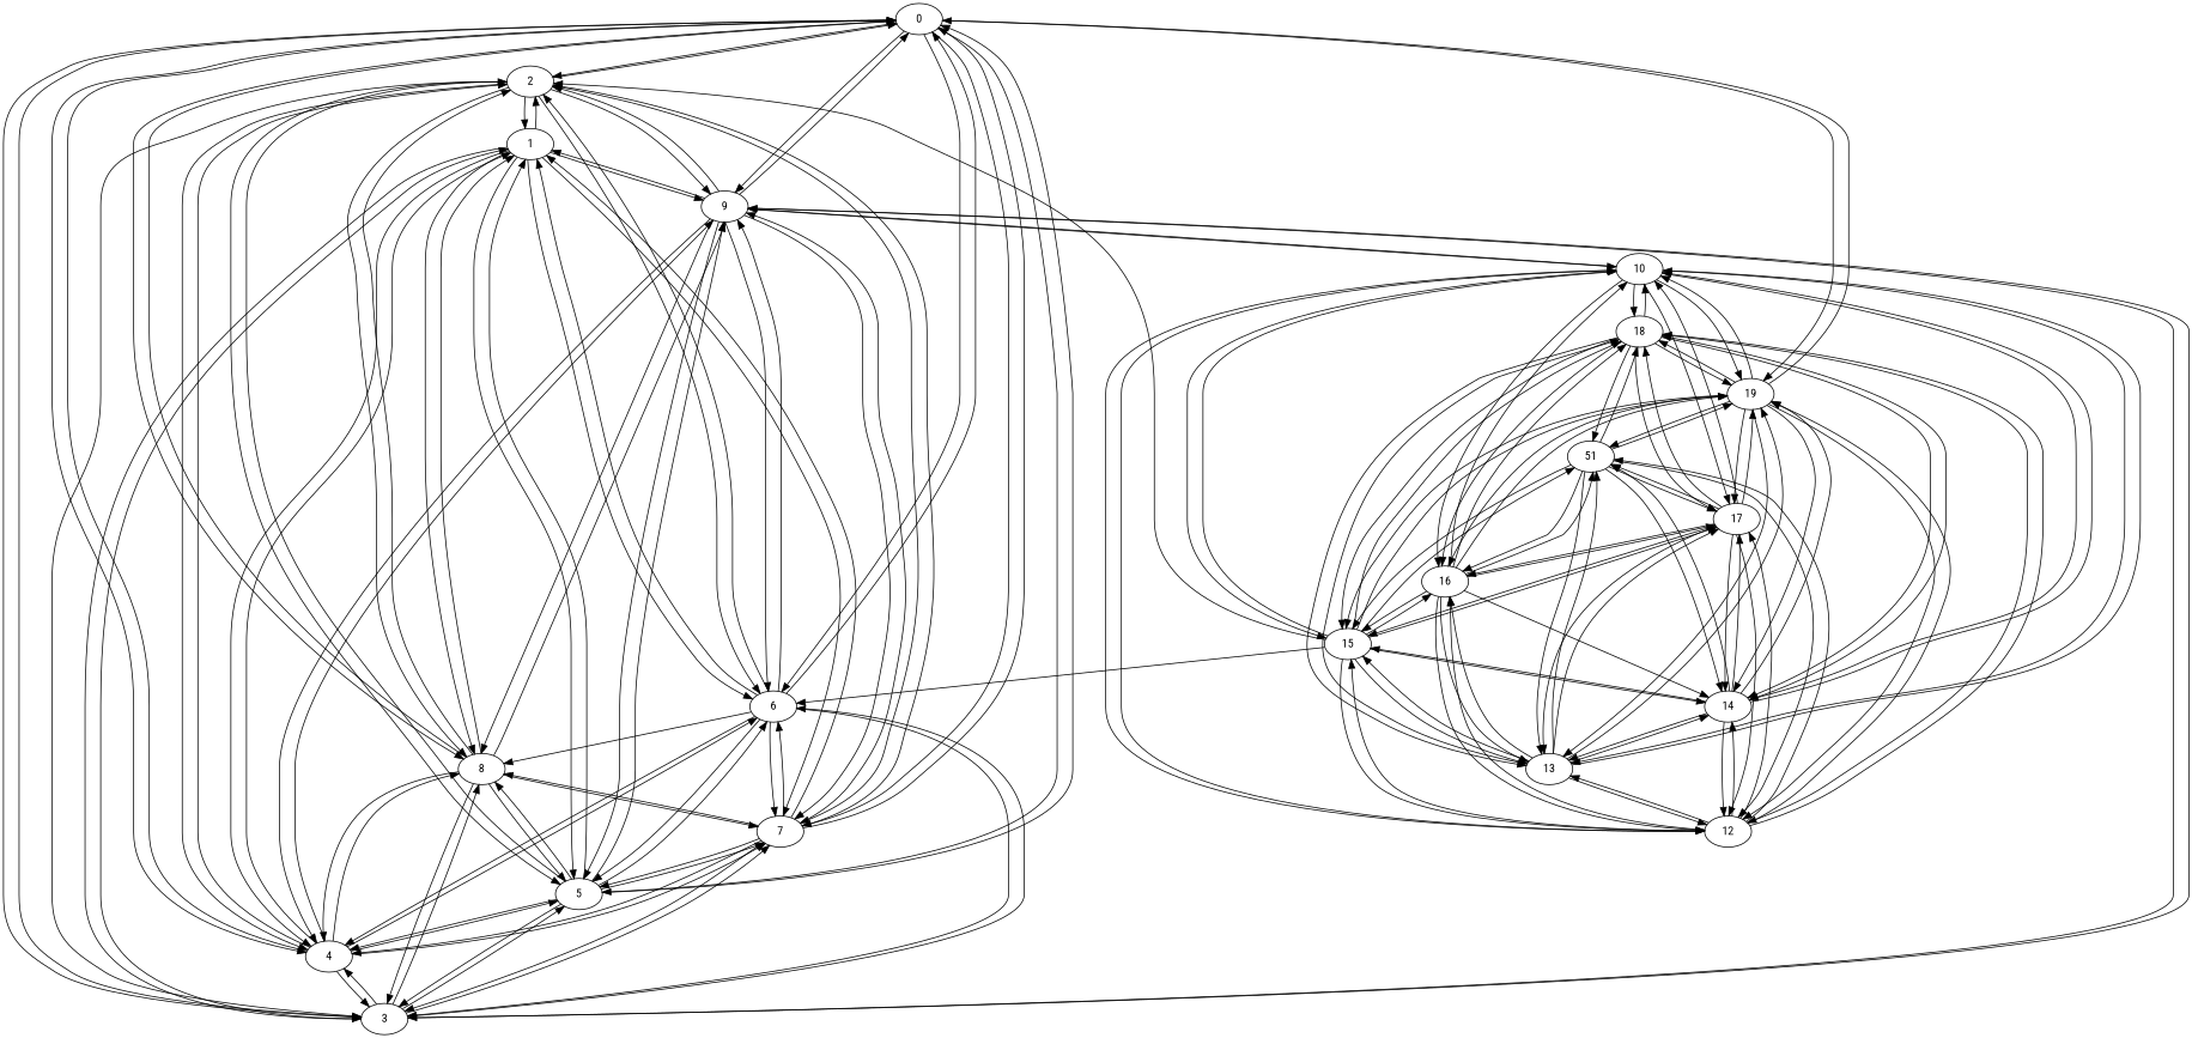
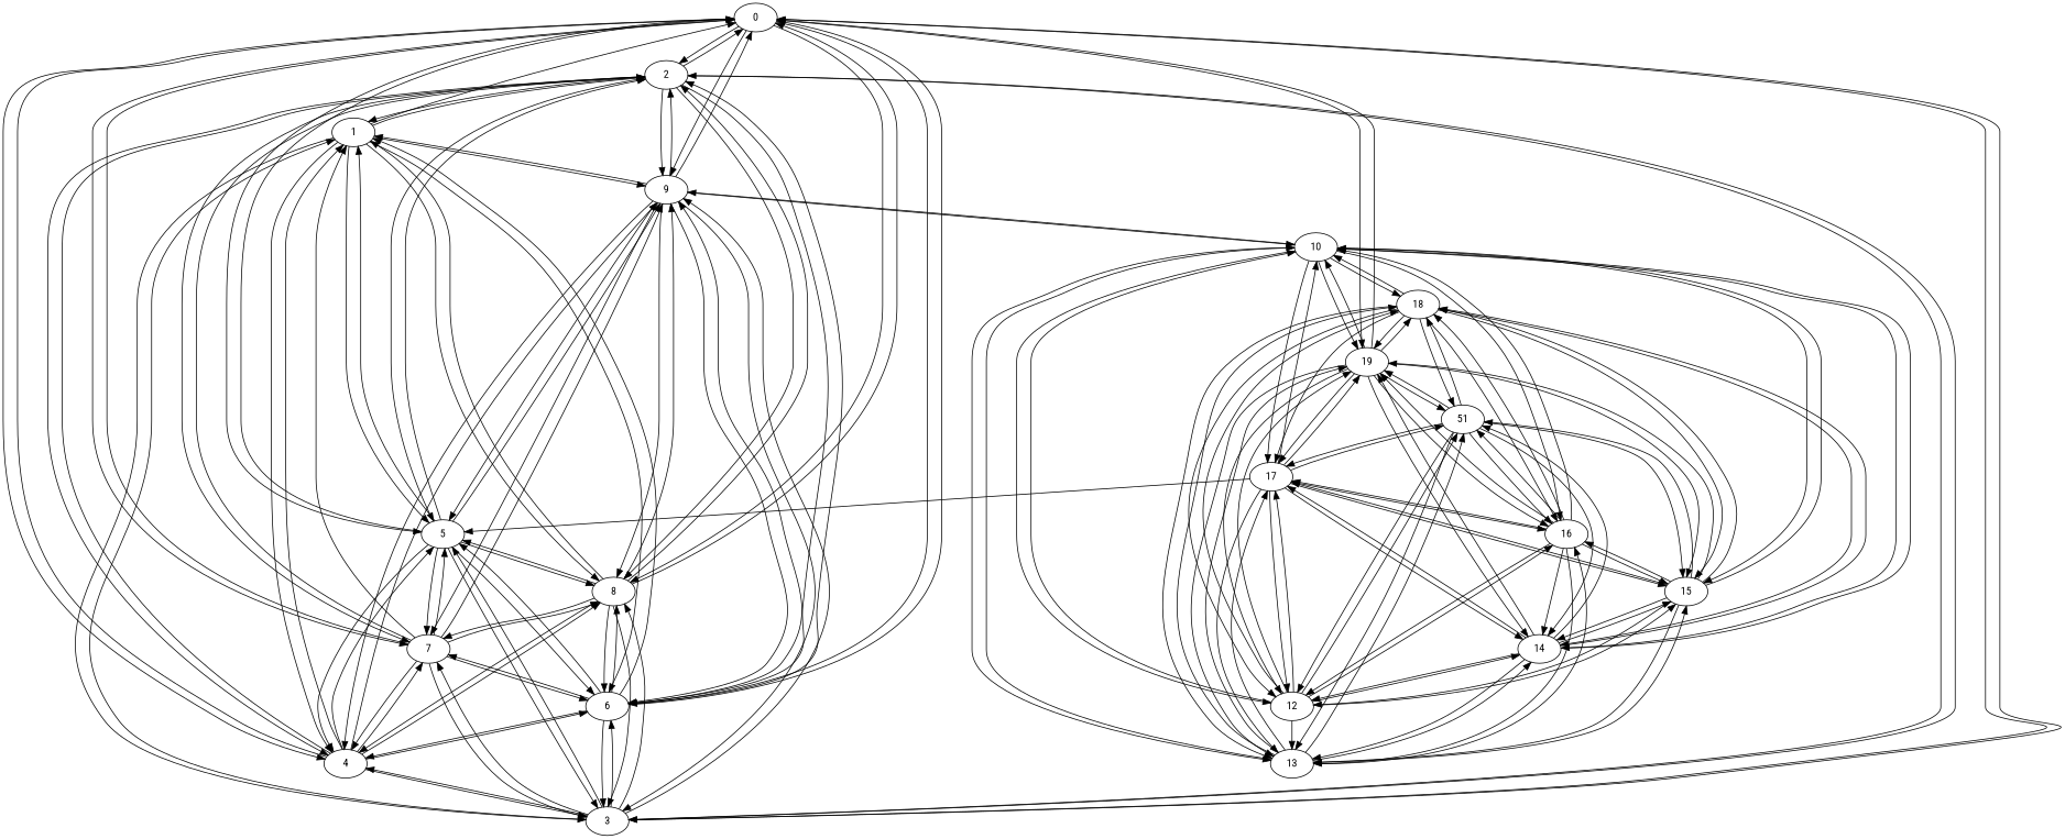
  digraph {
    fontname="Roboto Condensed"
    node [fontname="Roboto Condensed"]
    edge [fontname="Roboto Condensed" weight=607]
    0
    2
    3
    4
    5
    6
    7
    8
    9
    19
    1
    10
    12
    13
    14
    15
    16
    17
    18
    n20 [label=51]
    0 -> 2 [weight=643]
    0 -> 3 [weight=620]
    0 -> 4 [weight=674]
    0 -> 5 [weight=567]
    0 -> 6 [weight=631]
    0 -> 7 [weight=587]
    0 -> 8 [weight=423]
    0 -> 9 [weight=663]
    0 -> 19 [weight=662]
    2 -> 0 [weight=668]
    2 -> 3 [weight=629]
    2 -> 4 [weight=679]
    2 -> 5 [weight=586]
    2 -> 6
    2 -> 7 [weight=668]
    2 -> 8 [weight=447]
    2 -> 9 [weight=611]
    2 -> 1 [weight=693]
    3 -> 0 [weight=650]
-   15 -> 2 [weight=699]
+   3 -> 2 [weight=699]
    3 -> 4 [weight=613]
    3 -> 5 [weight=656]
    3 -> 6 [weight=672]
    3 -> 7 [weight=630]
    3 -> 8 [weight=512]
    3 -> 9 [weight=579]
    3 -> 1 [weight=626]
    4 -> 0 [weight=634]
    4 -> 2 [weight=704]
    4 -> 3 [weight=593]
    4 -> 5 [weight=612]
    4 -> 6 [weight=693]
    4 -> 7 [weight=588]
    4 -> 8 [weight=468]
    4 -> 9 [weight=676]
    4 -> 1 [weight=658]
    5 -> 0 [weight=682]
    5 -> 2 [weight=676]
    5 -> 3 [weight=826]
    5 -> 4 [weight=712]
    5 -> 6 [weight=689]
    5 -> 7 [weight=650]
    5 -> 8 [weight=570]
    5 -> 9 [weight=641]
    5 -> 1 [weight=743]
    6 -> 0 [weight=616]
    6 -> 2 [weight=617]
    6 -> 3 [weight=647]
    6 -> 4 [weight=668]
    6 -> 5 [weight=554]
    6 -> 7 [weight=688]
    6 -> 8 [weight=458]
    6 -> 9 [weight=685]
    6 -> 1 [weight=738]
    7 -> 0
    7 -> 2 [weight=723]
    7 -> 3 [weight=655]
    7 -> 4 [weight=643]
    7 -> 5 [weight=540]
    7 -> 6 [weight=708]
    7 -> 8 [weight=475]
    7 -> 9 [weight=526]
    7 -> 1 [weight=630]
    8 -> 0 [weight=698]
    8 -> 2 [weight=777]
    8 -> 3 [weight=817]
    8 -> 4 [weight=748]
    8 -> 5 [weight=450]
-   15 -> 6 [weight=753]
+   8 -> 6 [weight=753]
    8 -> 7 [weight=780]
    8 -> 9 [weight=752]
    8 -> 1 [weight=726]
    9 -> 0 [weight=698]
    9 -> 2 [weight=606]
    9 -> 3 [weight=599]
    9 -> 4 [weight=681]
    9 -> 5 [weight=526]
    9 -> 6 [weight=715]
    9 -> 7 [weight=506]
    9 -> 8 [weight=502]
    9 -> 1 [weight=589]
    9 -> 10 [weight=560]
    19 -> 0 [weight=657]
    19 -> 10 [weight=686]
    19 -> 12 [weight=534]
    19 -> 13 [weight=507]
    19 -> 14 [weight=526]
    19 -> 15 [weight=637]
    19 -> 16 [weight=662]
    19 -> 17 [weight=656]
    19 -> 18 [weight=654]
    19 -> n20
    1 -> 2 [weight=708]
    1 -> 3 [weight=621]
    1 -> 4 [weight=653]
    1 -> 5 [weight=623]
    1 -> 6 [weight=813]
-   1 -> 7 [weight=635]
+   1 -> 0 [weight=635]
    1 -> 8 [weight=586]
    1 -> 9 [weight=649]
    10 -> 9 [weight=565]
    10 -> 19 [weight=686]
    10 -> 12 [weight=683]
    10 -> 13 [weight=559]
    10 -> 14 [weight=526]
    10 -> 15 [weight=648]
    10 -> 16 [weight=623]
    10 -> 17 [weight=659]
    10 -> 18 [weight=630]
    12 -> 19 [weight=589]
    12 -> 10 [weight=728]
    12 -> 13 [weight=620]
    12 -> 14 [weight=627]
    12 -> 15 [weight=586]
    12 -> 16 [weight=600]
    12 -> 17 [weight=739]
    12 -> 18 [weight=626]
    12 -> n20 [weight=622]
    13 -> 19 [weight=587]
    13 -> 10 [weight=774]
-   13 -> 12 [weight=610]
    13 -> 14 [weight=562]
    13 -> 15 [weight=797]
    13 -> 16 [weight=731]
    13 -> 17 [weight=799]
    13 -> 18 [weight=699]
    13 -> n20 [weight=701]
    14 -> 19 [weight=606]
    14 -> 10 [weight=616]
    14 -> 12 [weight=632]
    14 -> 13 [weight=617]
    14 -> 15 [weight=675]
    14 -> 17 [weight=659]
    14 -> 18 [weight=686]
    14 -> n20 [weight=825]
    15 -> 19
    15 -> 10 [weight=648]
    15 -> 12 [weight=566]
    15 -> 13 [weight=517]
    15 -> 14 [weight=535]
    15 -> 16 [weight=693]
    15 -> 17 [weight=665]
    15 -> 18 [weight=626]
    15 -> n20 [weight=732]
    16 -> 19 [weight=647]
    16 -> 10 [weight=608]
    16 -> 12 [weight=580]
    16 -> 13 [weight=566]
    16 -> 14 [weight=626]
    16 -> 15 [weight=738]
    16 -> 17 [weight=672]
    16 -> 18 [weight=644]
    16 -> n20 [weight=701]
    17 -> 19 [weight=651]
    17 -> 10 [weight=669]
    17 -> 12 [weight=714]
    17 -> 13 [weight=579]
    17 -> 14 [weight=534]
    17 -> 15 [weight=695]
    17 -> 16 [weight=647]
-   17 -> 18 [weight=663]
+   17 -> 5 [weight=663]
    17 -> n20 [weight=697]
    18 -> 19 [weight=629]
    18 -> 10 [weight=595]
    18 -> 12 [weight=631]
    18 -> 13 [weight=499]
    18 -> 14 [weight=676]
    18 -> 15 [weight=621]
    18 -> 16 [weight=674]
    18 -> 17 [weight=653]
    18 -> n20 [weight=676]
    n20 -> 19 [weight=592]
    n20 -> 12 [weight=597]
    n20 -> 13 [weight=706]
    n20 -> 14 [weight=710]
    n20 -> 15 [weight=717]
    n20 -> 16 [weight=681]
    n20 -> 17 [weight=742]
    n20 -> 18 [weight=671]
  }
